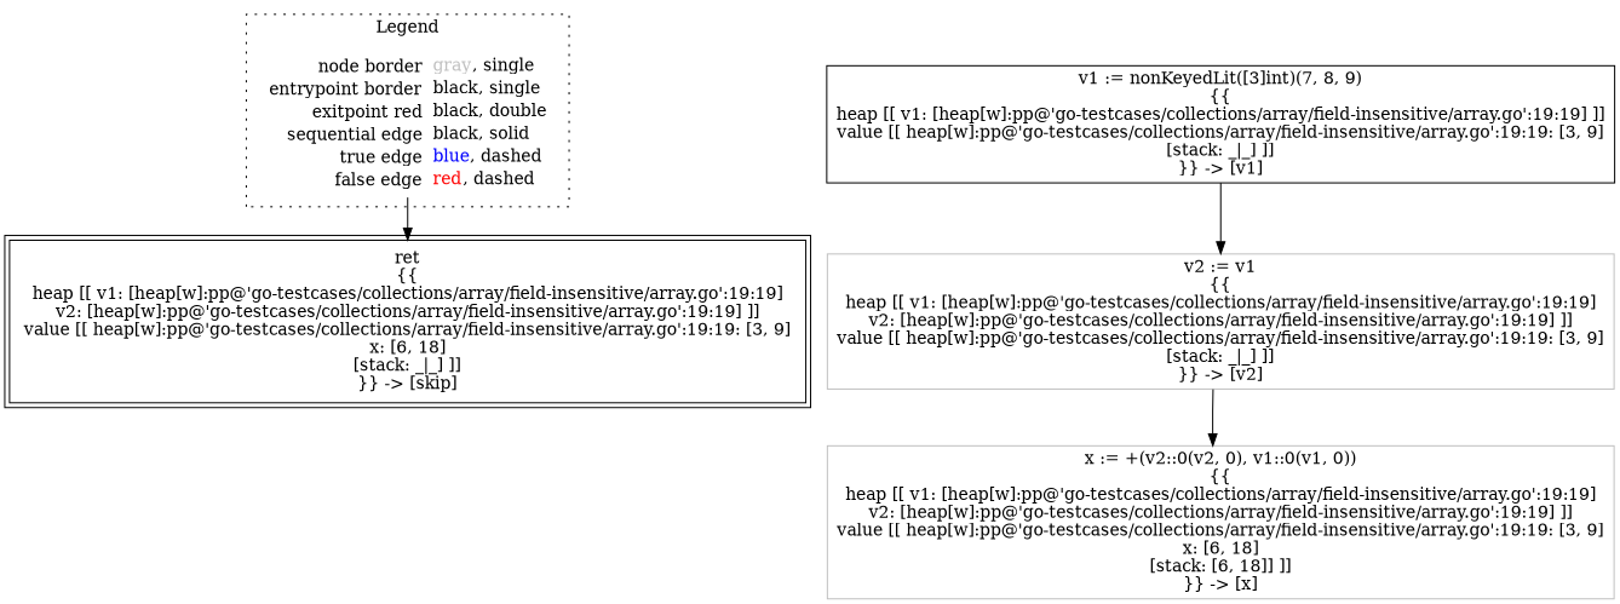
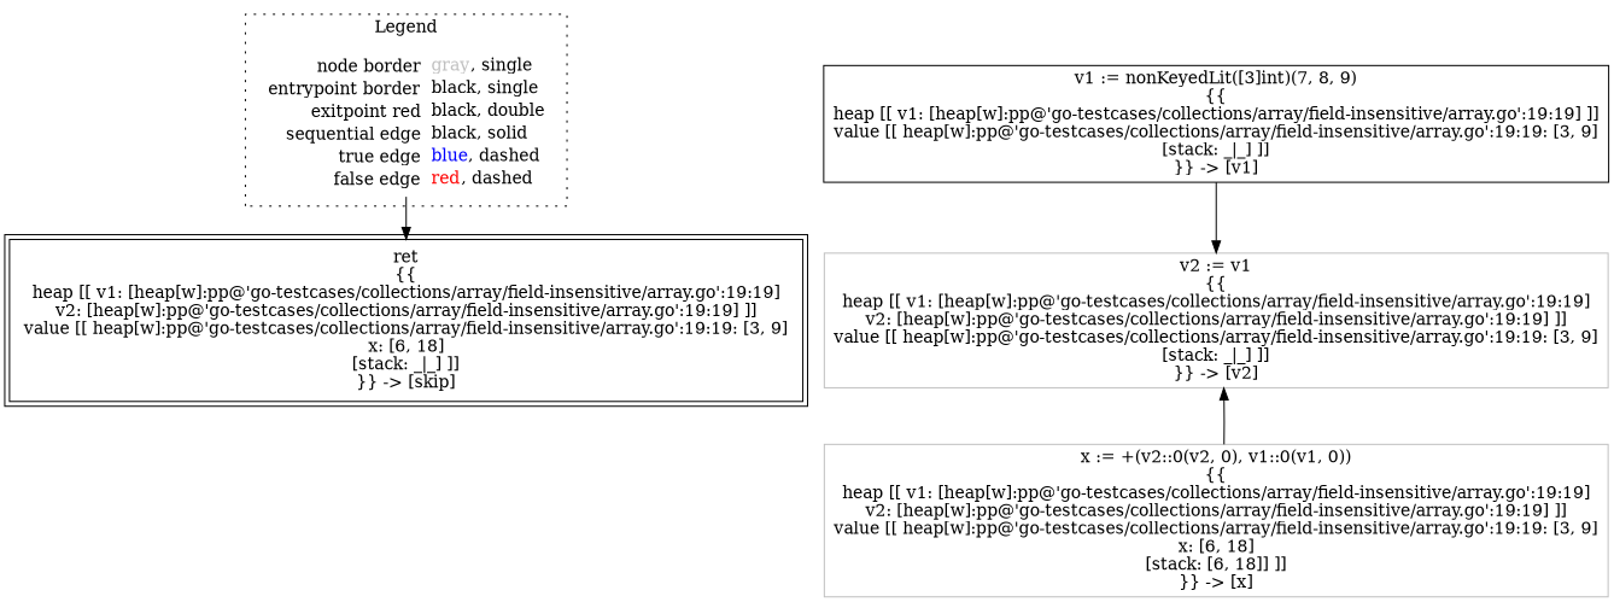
  digraph {
    node [shape=rect color=black]
    edge [color=black]
    n1 [label=<<table border="0" cellpadding="2" cellspacing="0" cellborder="0"><tr><td align="right">node border&nbsp;</td><td align="left"><font color="gray">gray</font>, single</td></tr><tr><td align="right">entrypoint border&nbsp;</td><td align="left"><font color="black">black</font>, single</td></tr><tr><td align="right">exitpoint red&nbsp;</td><td align="left"><font color="black">black</font>, double</td></tr><tr><td align="right">sequential edge&nbsp;</td><td align="left"><font color="black">black</font>, solid</td></tr><tr><td align="right">true edge&nbsp;</td><td align="left"><font color="blue">blue</font>, dashed</td></tr><tr><td align="right">false edge&nbsp;</td><td align="left"><font color="red">red</font>, dashed</td></tr></table>> shape=plaintext color=""]
    n2 [label=<ret<BR/>{{<BR/>heap [[ v1: [heap[w]:pp@'go-testcases/collections/array/field-insensitive/array.go':19:19]<BR/>v2: [heap[w]:pp@'go-testcases/collections/array/field-insensitive/array.go':19:19] ]]<BR/>value [[ heap[w]:pp@'go-testcases/collections/array/field-insensitive/array.go':19:19: [3, 9]<BR/>x: [6, 18]<BR/>[stack: _|_] ]]<BR/>}} -&gt; [skip]> peripheries=2]
    n3 [label=<v1 := nonKeyedLit([3]int)(7, 8, 9)<BR/>{{<BR/>heap [[ v1: [heap[w]:pp@'go-testcases/collections/array/field-insensitive/array.go':19:19] ]]<BR/>value [[ heap[w]:pp@'go-testcases/collections/array/field-insensitive/array.go':19:19: [3, 9]<BR/>[stack: _|_] ]]<BR/>}} -&gt; [v1]>]
    n4 [color=gray label=<v2 := v1<BR/>{{<BR/>heap [[ v1: [heap[w]:pp@'go-testcases/collections/array/field-insensitive/array.go':19:19]<BR/>v2: [heap[w]:pp@'go-testcases/collections/array/field-insensitive/array.go':19:19] ]]<BR/>value [[ heap[w]:pp@'go-testcases/collections/array/field-insensitive/array.go':19:19: [3, 9]<BR/>[stack: _|_] ]]<BR/>}} -&gt; [v2]>]
    n5 [color=gray label=<x := +(v2::0(v2, 0), v1::0(v1, 0))<BR/>{{<BR/>heap [[ v1: [heap[w]:pp@'go-testcases/collections/array/field-insensitive/array.go':19:19]<BR/>v2: [heap[w]:pp@'go-testcases/collections/array/field-insensitive/array.go':19:19] ]]<BR/>value [[ heap[w]:pp@'go-testcases/collections/array/field-insensitive/array.go':19:19: [3, 9]<BR/>x: [6, 18]<BR/>[stack: [6, 18]] ]]<BR/>}} -&gt; [x]>]
    subgraph cluster_1 {
      label=Legend
      style=dotted
      n1
    }
    n1 -> n2
    n3 -> n4
-   n4 -> n5
+   n5 -> n4
  }
